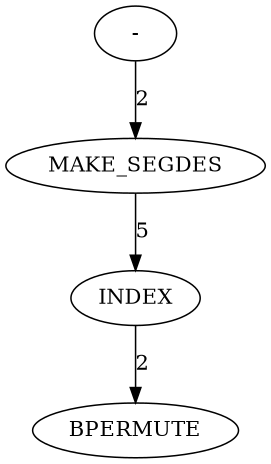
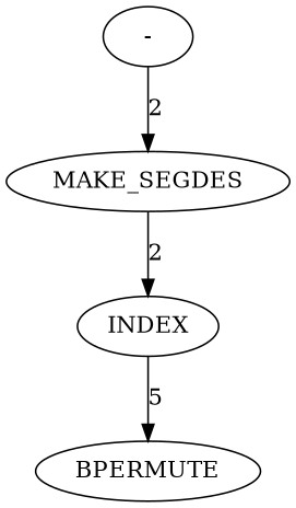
  digraph {
    edge [cost=2]
    n1 [cost=86 label=MAKE_SEGDES]
    n2 [cost=301 label=INDEX]
    n3 [cost=946 label=BPERMUTE]
    n4 [cost=2022 label="-"]
-   n1 -> n2 [label=5]
-   n2 -> n3 [cost=5 label=2]
+   n1 -> n2 [label=2]
+   n2 -> n3 [cost=5 label=5]
    n4 -> n1 [label=2]
  }
